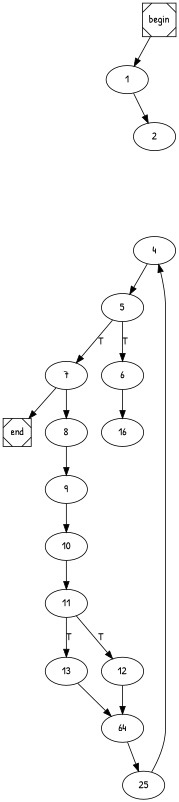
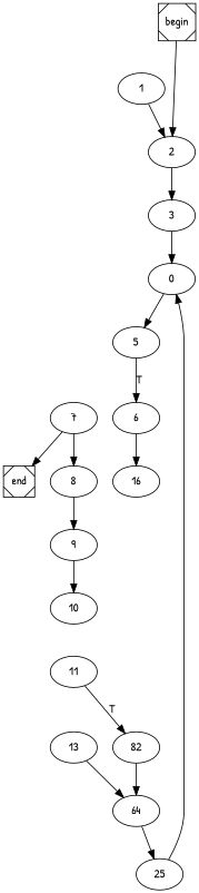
  digraph {
    fontname="Patrick Hand"
    node [fontname="Patrick Hand"]
    edge [fontname="Patrick Hand"]
    begin [shape=Msquare]
    1
    2
    end [shape=Msquare]
-   4
+   3
+   4 [label=0]
    5
    7
    6
    8
    16
    9
    10
    11
    13
-   12
+   12 [label=82]
    n17 [label=64]
    n18 [label=25]
-   begin -> 1
+   begin -> 2
    1 -> 2
+   2 -> 3
+   3 -> 4
    4 -> 5
-   5 -> 7 [label=T]
    5 -> 6 [label=T]
    7 -> end
    7 -> 8
    6 -> 16
    8 -> 9
    9 -> 10
-   10 -> 11
-   11 -> 13 [label=T]
    11 -> 12 [label=T]
    13 -> n17
    12 -> n17
    n17 -> n18
    n18 -> 4
  }
